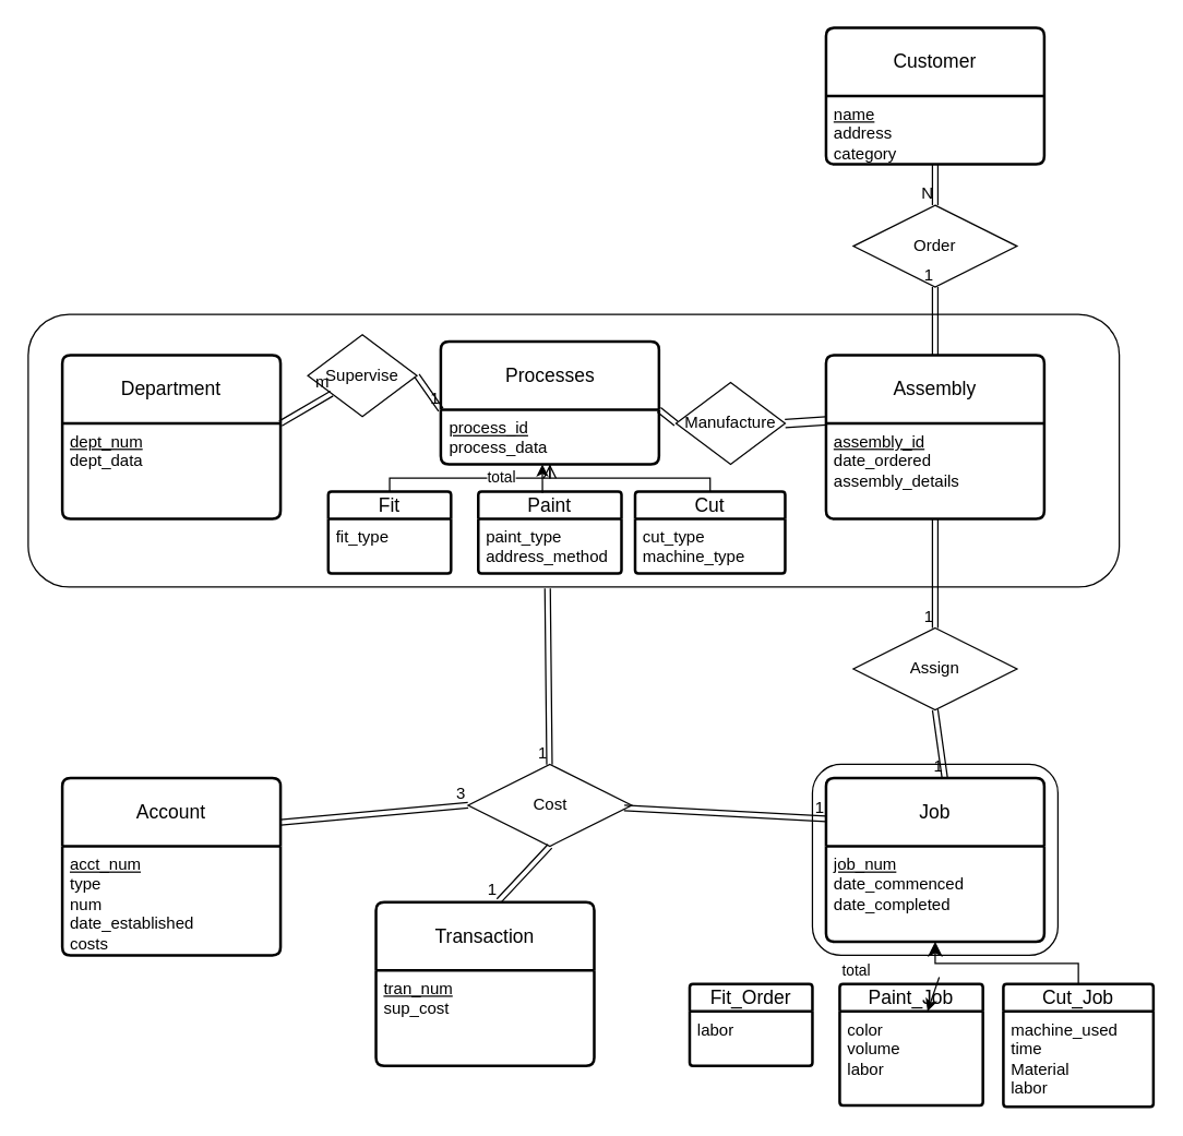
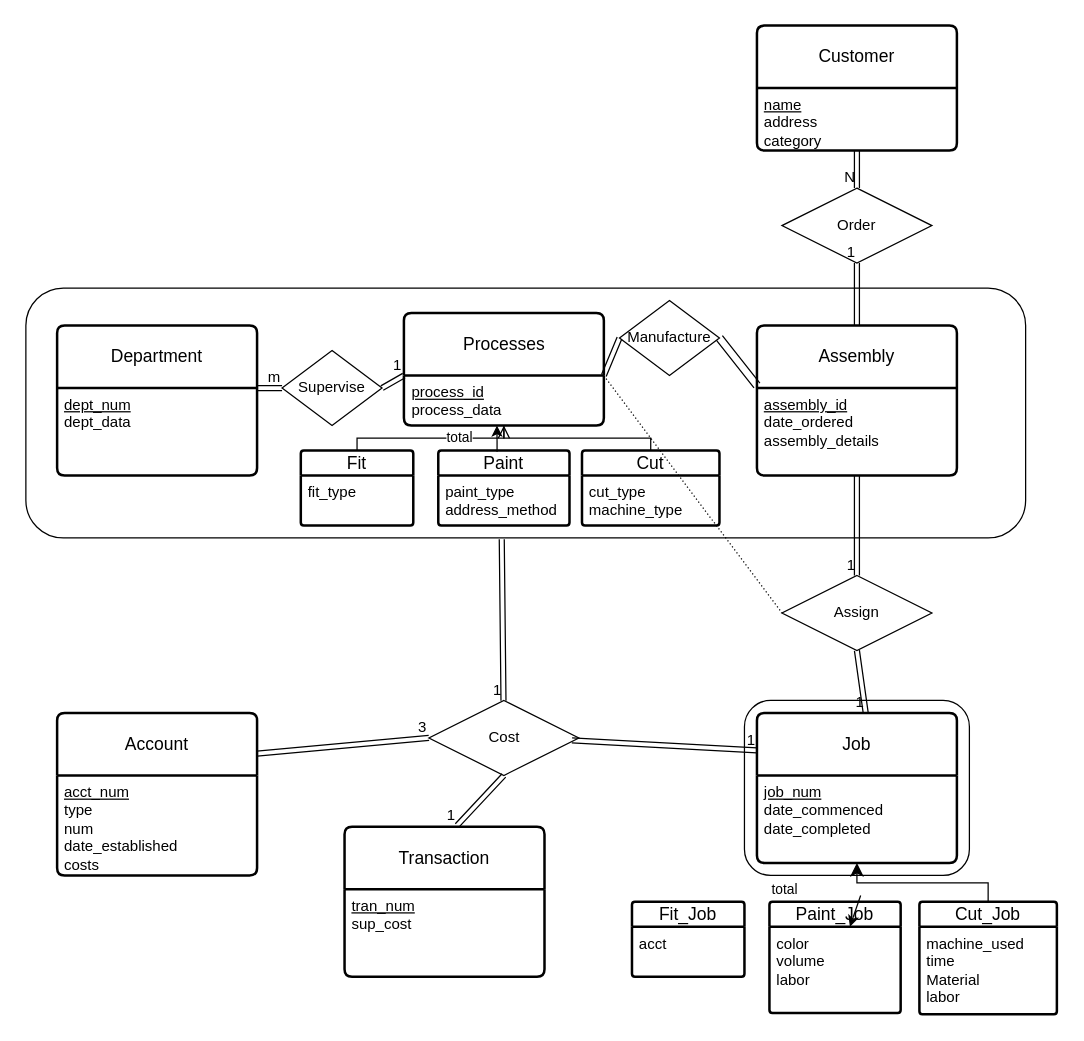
  <mxCell id="0" />
  <mxCell id="1" parent="0" />
  <mxCell id="2" value="" style="rounded=1;whiteSpace=wrap;html=1;" parent="1" vertex="1"><mxGeometry x="595" y="560" width="180" height="140" as="geometry" /></mxCell>
  <mxCell id="3" value="" style="rounded=1;whiteSpace=wrap;html=1;" parent="1" vertex="1"><mxGeometry x="20" y="230" width="800" height="200" as="geometry" /></mxCell>
  <mxCell id="4" value="Customer" style="swimlane;childLayout=stackLayout;horizontal=1;startSize=50;horizontalStack=0;rounded=1;fontSize=14;fontStyle=0;strokeWidth=2;resizeParent=0;resizeLast=1;shadow=0;dashed=0;align=center;arcSize=4;whiteSpace=wrap;html=1;" parent="1" vertex="1"><mxGeometry x="605" y="20" width="160" height="100" as="geometry" /></mxCell>
  <mxCell id="5" value="&lt;div&gt;&lt;u&gt;name&lt;/u&gt;&lt;/div&gt;&lt;div&gt;address&lt;/div&gt;&lt;div&gt;category&lt;br&gt;&lt;/div&gt;" style="align=left;strokeColor=none;fillColor=none;spacingLeft=4;fontSize=12;verticalAlign=top;resizable=0;rotatable=0;part=1;html=1;" parent="4" vertex="1"><mxGeometry y="50" width="160" height="50" as="geometry" /></mxCell>
  <mxCell id="6" style="edgeStyle=orthogonalEdgeStyle;rounded=0;orthogonalLoop=1;jettySize=auto;html=1;exitX=0.5;exitY=1;exitDx=0;exitDy=0;" parent="4" source="5" target="5" edge="1"><mxGeometry relative="1" as="geometry" /></mxCell>
  <mxCell id="7" value="Order" style="shape=rhombus;perimeter=rhombusPerimeter;whiteSpace=wrap;html=1;align=center;" parent="1" vertex="1"><mxGeometry x="625" y="150" width="120" height="60" as="geometry" /></mxCell>
  <mxCell id="8" value="Assembly" style="swimlane;childLayout=stackLayout;horizontal=1;startSize=50;horizontalStack=0;rounded=1;fontSize=14;fontStyle=0;strokeWidth=2;resizeParent=0;resizeLast=1;shadow=0;dashed=0;align=center;arcSize=4;whiteSpace=wrap;html=1;" parent="1" vertex="1"><mxGeometry x="605" y="260" width="160" height="120" as="geometry" /></mxCell>
  <mxCell id="9" value="&lt;div&gt;&lt;u&gt;assembly_id&lt;/u&gt;&lt;/div&gt;&lt;div&gt;date_ordered&lt;/div&gt;&lt;div&gt;assembly_details&lt;br&gt;&lt;/div&gt;" style="align=left;strokeColor=none;fillColor=none;spacingLeft=4;fontSize=12;verticalAlign=top;resizable=0;rotatable=0;part=1;html=1;" parent="8" vertex="1"><mxGeometry y="50" width="160" height="70" as="geometry" /></mxCell>
  <mxCell id="10" value="Processes" style="swimlane;childLayout=stackLayout;horizontal=1;startSize=50;horizontalStack=0;rounded=1;fontSize=14;fontStyle=0;strokeWidth=2;resizeParent=0;resizeLast=1;shadow=0;dashed=0;align=center;arcSize=4;whiteSpace=wrap;html=1;" parent="1" vertex="1"><mxGeometry x="322.5" y="250" width="160" height="90" as="geometry" /></mxCell>
  <mxCell id="11" value="&lt;div&gt;&lt;u&gt;process_id&lt;br&gt;&lt;/u&gt;&lt;/div&gt;&lt;div&gt;process_data&lt;u&gt;&lt;br&gt;&lt;/u&gt;&lt;/div&gt;" style="align=left;strokeColor=none;fillColor=none;spacingLeft=4;fontSize=12;verticalAlign=top;resizable=0;rotatable=0;part=1;html=1;" parent="10" vertex="1"><mxGeometry y="50" width="160" height="40" as="geometry" /></mxCell>
- <mxCell id="12" value="Manufacture" style="shape=rhombus;perimeter=rhombusPerimeter;whiteSpace=wrap;html=1;align=center;" parent="1" vertex="1"><mxGeometry x="495" y="280" width="80" height="60" as="geometry" /></mxCell>
- <mxCell id="13" value="Supervise" style="shape=rhombus;perimeter=rhombusPerimeter;whiteSpace=wrap;html=1;align=center;" parent="1" vertex="1"><mxGeometry x="225" y="245" width="80" height="60" as="geometry" /></mxCell>
+ <mxCell id="12" value="Manufacture" style="shape=rhombus;perimeter=rhombusPerimeter;whiteSpace=wrap;html=1;align=center;" parent="1" vertex="1"><mxGeometry x="495" y="240" width="80" height="60" as="geometry" /></mxCell>
+ <mxCell id="13" value="Supervise" style="shape=rhombus;perimeter=rhombusPerimeter;whiteSpace=wrap;html=1;align=center;" parent="1" vertex="1"><mxGeometry x="225" y="280" width="80" height="60" as="geometry" /></mxCell>
  <mxCell id="14" value="Department" style="swimlane;childLayout=stackLayout;horizontal=1;startSize=50;horizontalStack=0;rounded=1;fontSize=14;fontStyle=0;strokeWidth=2;resizeParent=0;resizeLast=1;shadow=0;dashed=0;align=center;arcSize=4;whiteSpace=wrap;html=1;" parent="1" vertex="1"><mxGeometry x="45" y="260" width="160" height="120" as="geometry" /></mxCell>
  <mxCell id="15" value="&lt;div&gt;&lt;u&gt;dept_num&lt;/u&gt;&lt;/div&gt;&lt;div&gt;dept_data&lt;br&gt;&lt;/div&gt;" style="align=left;strokeColor=none;fillColor=none;spacingLeft=4;fontSize=12;verticalAlign=top;resizable=0;rotatable=0;part=1;html=1;" parent="14" vertex="1"><mxGeometry y="50" width="160" height="70" as="geometry" /></mxCell>
  <mxCell id="16" value="Fit" style="swimlane;childLayout=stackLayout;horizontal=1;startSize=20;horizontalStack=0;rounded=1;fontSize=14;fontStyle=0;strokeWidth=2;resizeParent=0;resizeLast=1;shadow=0;dashed=0;align=center;arcSize=4;whiteSpace=wrap;html=1;" parent="1" vertex="1"><mxGeometry x="240" y="360" width="90" height="60" as="geometry"><mxRectangle x="210" y="10" width="60" height="50" as="alternateBounds" /></mxGeometry></mxCell>
  <mxCell id="17" value="fit_type" style="align=left;strokeColor=none;fillColor=none;spacingLeft=4;fontSize=12;verticalAlign=top;resizable=0;rotatable=0;part=1;html=1;" parent="16" vertex="1"><mxGeometry y="20" width="90" height="40" as="geometry" /></mxCell>
  <mxCell id="18" value="Paint" style="swimlane;childLayout=stackLayout;horizontal=1;startSize=20;horizontalStack=0;rounded=1;fontSize=14;fontStyle=0;strokeWidth=2;resizeParent=0;resizeLast=1;shadow=0;dashed=0;align=center;arcSize=4;whiteSpace=wrap;html=1;" parent="1" vertex="1"><mxGeometry x="350" y="360" width="105" height="60" as="geometry"><mxRectangle x="210" y="10" width="60" height="50" as="alternateBounds" /></mxGeometry></mxCell>
  <mxCell id="19" value="&lt;div&gt;paint_type&lt;/div&gt;&lt;div&gt;address_method&lt;/div&gt;&lt;div&gt;&lt;br&gt;&lt;/div&gt;" style="align=left;strokeColor=none;fillColor=none;spacingLeft=4;fontSize=12;verticalAlign=top;resizable=0;rotatable=0;part=1;html=1;" parent="18" vertex="1"><mxGeometry y="20" width="105" height="40" as="geometry" /></mxCell>
  <mxCell id="20" value="Cut" style="swimlane;childLayout=stackLayout;horizontal=1;startSize=20;horizontalStack=0;rounded=1;fontSize=14;fontStyle=0;strokeWidth=2;resizeParent=0;resizeLast=1;shadow=0;dashed=0;align=center;arcSize=4;whiteSpace=wrap;html=1;" parent="1" vertex="1"><mxGeometry x="465" y="360" width="110" height="60" as="geometry"><mxRectangle x="210" y="10" width="60" height="50" as="alternateBounds" /></mxGeometry></mxCell>
  <mxCell id="21" value="&lt;div&gt;cut_type&lt;/div&gt;&lt;div&gt;machine_type&lt;br&gt;&lt;/div&gt;" style="align=left;strokeColor=none;fillColor=none;spacingLeft=4;fontSize=12;verticalAlign=top;resizable=0;rotatable=0;part=1;html=1;" parent="20" vertex="1"><mxGeometry y="20" width="110" height="40" as="geometry" /></mxCell>
  <mxCell id="22" value="" style="edgeStyle=elbowEdgeStyle;elbow=vertical;endArrow=open;html=1;curved=0;rounded=0;endSize=8;startSize=8;exitX=0.5;exitY=0;exitDx=0;exitDy=0;entryX=0.5;entryY=1;entryDx=0;entryDy=0;" parent="1" source="16" target="11" edge="1"><mxGeometry width="50" height="50" relative="1" as="geometry"><mxPoint x="395" y="190" as="sourcePoint" /><mxPoint x="445" y="140" as="targetPoint" /></mxGeometry></mxCell>
  <mxCell id="23" value="total" style="edgeLabel;html=1;align=center;verticalAlign=middle;resizable=0;points=[];" parent="22" vertex="1" connectable="0"><mxGeometry x="0.323" y="1" relative="1" as="geometry"><mxPoint as="offset" /></mxGeometry></mxCell>
  <mxCell id="24" value="" style="edgeStyle=elbowEdgeStyle;elbow=vertical;endArrow=none;html=1;curved=0;rounded=0;endSize=8;startSize=8;exitX=0.5;exitY=0;exitDx=0;exitDy=0;entryX=0.5;entryY=1;entryDx=0;entryDy=0;" parent="1" source="20" target="10" edge="1"><mxGeometry width="50" height="50" relative="1" as="geometry"><mxPoint x="395" y="190" as="sourcePoint" /><mxPoint x="445" y="140" as="targetPoint" /></mxGeometry></mxCell>
  <mxCell id="25" value="" style="endArrow=classic;html=1;rounded=0;exitX=0.448;exitY=0.017;exitDx=0;exitDy=0;exitPerimeter=0;" parent="1" source="18" edge="1"><mxGeometry width="50" height="50" relative="1" as="geometry"><mxPoint x="395" y="190" as="sourcePoint" /><mxPoint x="397" y="340" as="targetPoint" /></mxGeometry></mxCell>
  <mxCell id="26" value="" style="shape=link;html=1;rounded=0;exitX=1;exitY=0.5;exitDx=0;exitDy=0;entryX=0;entryY=0;entryDx=0;entryDy=0;" parent="1" source="13" target="11" edge="1"><mxGeometry relative="1" as="geometry"><mxPoint x="335" y="170" as="sourcePoint" /><mxPoint x="495" y="170" as="targetPoint" /></mxGeometry></mxCell>
  <mxCell id="27" value="1" style="resizable=0;html=1;whiteSpace=wrap;align=right;verticalAlign=bottom;" parent="26" connectable="0" vertex="1"><mxGeometry x="1" relative="1" as="geometry" /></mxCell>
  <mxCell id="28" value="" style="shape=link;html=1;rounded=0;exitX=1;exitY=0;exitDx=0;exitDy=0;entryX=0;entryY=0.5;entryDx=0;entryDy=0;" parent="1" source="11" target="12" edge="1"><mxGeometry relative="1" as="geometry"><mxPoint x="335" y="170" as="sourcePoint" /><mxPoint x="495" y="170" as="targetPoint" /></mxGeometry></mxCell>
  <mxCell id="29" value="" style="resizable=0;html=1;whiteSpace=wrap;align=right;verticalAlign=bottom;" parent="28" connectable="0" vertex="1"><mxGeometry x="1" relative="1" as="geometry" /></mxCell>
  <mxCell id="30" value="" style="shape=link;html=1;rounded=0;exitX=1;exitY=0;exitDx=0;exitDy=0;" parent="1" source="15" target="13" edge="1"><mxGeometry relative="1" as="geometry"><mxPoint x="335" y="170" as="sourcePoint" /><mxPoint x="495" y="170" as="targetPoint" /></mxGeometry></mxCell>
  <mxCell id="31" value="m" style="resizable=0;html=1;whiteSpace=wrap;align=right;verticalAlign=bottom;" parent="30" connectable="0" vertex="1"><mxGeometry x="1" relative="1" as="geometry" /></mxCell>
  <mxCell id="32" value="" style="shape=link;html=1;rounded=0;exitX=1;exitY=0.5;exitDx=0;exitDy=0;width=6;entryX=0;entryY=0.4;entryDx=0;entryDy=0;entryPerimeter=0;" parent="1" source="12" target="8" edge="1"><mxGeometry relative="1" as="geometry"><mxPoint x="215" y="320" as="sourcePoint" /><mxPoint x="235" y="320" as="targetPoint" /></mxGeometry></mxCell>
  <mxCell id="33" value="" style="shape=link;html=1;rounded=0;exitX=0.5;exitY=1;exitDx=0;exitDy=0;" parent="1" source="5" target="7" edge="1"><mxGeometry relative="1" as="geometry"><mxPoint x="335" y="260" as="sourcePoint" /><mxPoint x="495" y="260" as="targetPoint" /></mxGeometry></mxCell>
  <mxCell id="34" value="N" style="resizable=0;html=1;whiteSpace=wrap;align=right;verticalAlign=bottom;" parent="33" connectable="0" vertex="1"><mxGeometry x="1" relative="1" as="geometry" /></mxCell>
  <mxCell id="35" value="" style="shape=link;html=1;rounded=0;entryX=0.5;entryY=1;entryDx=0;entryDy=0;exitX=0.5;exitY=0;exitDx=0;exitDy=0;" parent="1" source="8" target="7" edge="1"><mxGeometry relative="1" as="geometry"><mxPoint x="335" y="260" as="sourcePoint" /><mxPoint x="495" y="260" as="targetPoint" /></mxGeometry></mxCell>
  <mxCell id="36" value="1" style="resizable=0;html=1;whiteSpace=wrap;align=right;verticalAlign=bottom;" parent="35" connectable="0" vertex="1"><mxGeometry x="1" relative="1" as="geometry" /></mxCell>
  <mxCell id="37" value="Account" style="swimlane;childLayout=stackLayout;horizontal=1;startSize=50;horizontalStack=0;rounded=1;fontSize=14;fontStyle=0;strokeWidth=2;resizeParent=0;resizeLast=1;shadow=0;dashed=0;align=center;arcSize=4;whiteSpace=wrap;html=1;" parent="1" vertex="1"><mxGeometry x="45" y="570" width="160" height="130" as="geometry" /></mxCell>
  <mxCell id="38" value="&lt;div&gt;&lt;u&gt;acct_num&lt;/u&gt;&lt;/div&gt;&lt;div&gt;type&lt;/div&gt;&lt;div&gt;num&lt;br&gt;&lt;/div&gt;&lt;div&gt;date_established&lt;/div&gt;&lt;div&gt;costs&lt;br&gt;&lt;/div&gt;" style="align=left;strokeColor=none;fillColor=none;spacingLeft=4;fontSize=12;verticalAlign=top;resizable=0;rotatable=0;part=1;html=1;" parent="37" vertex="1"><mxGeometry y="50" width="160" height="80" as="geometry" /></mxCell>
  <mxCell id="39" value="Job" style="swimlane;childLayout=stackLayout;horizontal=1;startSize=50;horizontalStack=0;rounded=1;fontSize=14;fontStyle=0;strokeWidth=2;resizeParent=0;resizeLast=1;shadow=0;dashed=0;align=center;arcSize=4;whiteSpace=wrap;html=1;" parent="1" vertex="1"><mxGeometry x="605" y="570" width="160" height="120" as="geometry" /></mxCell>
  <mxCell id="40" value="&lt;div&gt;&lt;u&gt;job_num&lt;/u&gt;&lt;/div&gt;&lt;div&gt;date_commenced&lt;/div&gt;&lt;div&gt;date_completed&lt;br&gt;&lt;/div&gt;" style="align=left;strokeColor=none;fillColor=none;spacingLeft=4;fontSize=12;verticalAlign=top;resizable=0;rotatable=0;part=1;html=1;" parent="39" vertex="1"><mxGeometry y="50" width="160" height="70" as="geometry" /></mxCell>
  <mxCell id="41" value="Assign" style="shape=rhombus;perimeter=rhombusPerimeter;whiteSpace=wrap;html=1;align=center;" parent="1" vertex="1"><mxGeometry x="625" y="460" width="120" height="60" as="geometry" /></mxCell>
  <mxCell id="42" value="" style="shape=link;html=1;rounded=0;entryX=0.5;entryY=0;entryDx=0;entryDy=0;exitX=0.5;exitY=1;exitDx=0;exitDy=0;" parent="1" source="9" target="41" edge="1"><mxGeometry relative="1" as="geometry"><mxPoint x="335" y="470" as="sourcePoint" /><mxPoint x="495" y="470" as="targetPoint" /></mxGeometry></mxCell>
  <mxCell id="43" value="1" style="resizable=0;html=1;whiteSpace=wrap;align=right;verticalAlign=bottom;" parent="42" connectable="0" vertex="1"><mxGeometry x="1" relative="1" as="geometry" /></mxCell>
+ <mxCell id="44" value="" style="endArrow=none;html=1;rounded=0;dashed=1;dashPattern=1 2;exitX=1;exitY=0;exitDx=0;exitDy=0;entryX=0;entryY=0.5;entryDx=0;entryDy=0;" parent="1" source="11" target="41" edge="1"><mxGeometry relative="1" as="geometry"><mxPoint x="335" y="470" as="sourcePoint" /><mxPoint x="495" y="470" as="targetPoint" /></mxGeometry></mxCell>
+ <mxCell id="45" value="" style="resizable=0;html=1;whiteSpace=wrap;align=right;verticalAlign=bottom;" parent="44" connectable="0" vertex="1"><mxGeometry x="1" relative="1" as="geometry" /></mxCell>
  <mxCell id="46" value="" style="shape=link;html=1;rounded=0;entryX=0.544;entryY=0;entryDx=0;entryDy=0;entryPerimeter=0;exitX=0.5;exitY=1;exitDx=0;exitDy=0;" parent="1" source="41" target="39" edge="1"><mxGeometry relative="1" as="geometry"><mxPoint x="335" y="470" as="sourcePoint" /><mxPoint x="495" y="470" as="targetPoint" /></mxGeometry></mxCell>
  <mxCell id="47" value="1" style="resizable=0;html=1;whiteSpace=wrap;align=right;verticalAlign=bottom;" parent="46" connectable="0" vertex="1"><mxGeometry x="1" relative="1" as="geometry" /></mxCell>
- <mxCell id="48" value="Fit_Order" style="swimlane;childLayout=stackLayout;horizontal=1;startSize=20;horizontalStack=0;rounded=1;fontSize=14;fontStyle=0;strokeWidth=2;resizeParent=0;resizeLast=1;shadow=0;dashed=0;align=center;arcSize=4;whiteSpace=wrap;html=1;" parent="1" vertex="1"><mxGeometry x="505" y="721" width="90" height="60" as="geometry"><mxRectangle x="210" y="10" width="60" height="50" as="alternateBounds" /></mxGeometry></mxCell>
- <mxCell id="49" value="labor" style="align=left;strokeColor=none;fillColor=none;spacingLeft=4;fontSize=12;verticalAlign=top;resizable=0;rotatable=0;part=1;html=1;" parent="48" vertex="1"><mxGeometry y="20" width="90" height="40" as="geometry" /></mxCell>
+ <mxCell id="48" value="Fit_Job" style="swimlane;childLayout=stackLayout;horizontal=1;startSize=20;horizontalStack=0;rounded=1;fontSize=14;fontStyle=0;strokeWidth=2;resizeParent=0;resizeLast=1;shadow=0;dashed=0;align=center;arcSize=4;whiteSpace=wrap;html=1;" parent="1" vertex="1"><mxGeometry x="505" y="721" width="90" height="60" as="geometry"><mxRectangle x="210" y="10" width="60" height="50" as="alternateBounds" /></mxGeometry></mxCell>
+ <mxCell id="49" value="acct" style="align=left;strokeColor=none;fillColor=none;spacingLeft=4;fontSize=12;verticalAlign=top;resizable=0;rotatable=0;part=1;html=1;" parent="48" vertex="1"><mxGeometry y="20" width="90" height="40" as="geometry" /></mxCell>
  <mxCell id="50" value="Paint_Job" style="swimlane;childLayout=stackLayout;horizontal=1;startSize=20;horizontalStack=0;rounded=1;fontSize=14;fontStyle=0;strokeWidth=2;resizeParent=0;resizeLast=1;shadow=0;dashed=0;align=center;arcSize=4;whiteSpace=wrap;html=1;" parent="1" vertex="1"><mxGeometry x="615" y="721" width="105" height="89" as="geometry"><mxRectangle x="210" y="10" width="60" height="50" as="alternateBounds" /></mxGeometry></mxCell>
  <mxCell id="51" value="&lt;div&gt;color&lt;/div&gt;&lt;div&gt;volume&lt;/div&gt;&lt;div&gt;labor&lt;br&gt;&lt;/div&gt;" style="align=left;strokeColor=none;fillColor=none;spacingLeft=4;fontSize=12;verticalAlign=top;resizable=0;rotatable=0;part=1;html=1;" parent="50" vertex="1"><mxGeometry y="20" width="105" height="69" as="geometry" /></mxCell>
  <mxCell id="52" value="Cut_Job" style="swimlane;childLayout=stackLayout;horizontal=1;startSize=20;horizontalStack=0;rounded=1;fontSize=14;fontStyle=0;strokeWidth=2;resizeParent=0;resizeLast=1;shadow=0;dashed=0;align=center;arcSize=4;whiteSpace=wrap;html=1;" parent="1" vertex="1"><mxGeometry x="735" y="721" width="110" height="90" as="geometry"><mxRectangle x="740" y="730" width="60" height="50" as="alternateBounds" /></mxGeometry></mxCell>
  <mxCell id="53" value="&lt;div&gt;machine_used&lt;/div&gt;&lt;div&gt;time&lt;/div&gt;&lt;div&gt;Material&lt;/div&gt;&lt;div&gt;labor&lt;br&gt;&lt;/div&gt;" style="align=left;strokeColor=none;fillColor=none;spacingLeft=4;fontSize=12;verticalAlign=top;resizable=0;rotatable=0;part=1;html=1;" parent="52" vertex="1"><mxGeometry y="20" width="110" height="70" as="geometry" /></mxCell>
  <mxCell id="54" value="total" style="edgeLabel;html=1;align=center;verticalAlign=middle;resizable=0;points=[];" parent="1" vertex="1" connectable="0"><mxGeometry x="626" y="710" as="geometry" /></mxCell>
  <mxCell id="55" value="Cost" style="shape=rhombus;perimeter=rhombusPerimeter;whiteSpace=wrap;html=1;align=center;" parent="1" vertex="1"><mxGeometry x="342.5" y="560" width="120" height="60" as="geometry" /></mxCell>
  <mxCell id="56" value="" style="shape=link;html=1;rounded=0;exitX=0.476;exitY=1.005;exitDx=0;exitDy=0;exitPerimeter=0;" parent="1" source="3" target="55" edge="1"><mxGeometry relative="1" as="geometry"><mxPoint x="335" y="590" as="sourcePoint" /><mxPoint x="495" y="590" as="targetPoint" /></mxGeometry></mxCell>
  <mxCell id="57" value="1" style="resizable=0;html=1;whiteSpace=wrap;align=right;verticalAlign=bottom;" parent="56" connectable="0" vertex="1"><mxGeometry x="1" relative="1" as="geometry" /></mxCell>
  <mxCell id="58" value="" style="shape=link;html=1;rounded=0;entryX=0;entryY=0.25;entryDx=0;entryDy=0;exitX=0.954;exitY=0.533;exitDx=0;exitDy=0;exitPerimeter=0;" parent="1" source="55" target="39" edge="1"><mxGeometry relative="1" as="geometry"><mxPoint x="335" y="590" as="sourcePoint" /><mxPoint x="495" y="590" as="targetPoint" /></mxGeometry></mxCell>
  <mxCell id="59" value="1" style="resizable=0;html=1;whiteSpace=wrap;align=right;verticalAlign=bottom;" parent="58" connectable="0" vertex="1"><mxGeometry x="1" relative="1" as="geometry" /></mxCell>
  <mxCell id="60" value="" style="shape=link;html=1;rounded=0;exitX=1;exitY=0.25;exitDx=0;exitDy=0;entryX=0;entryY=0.5;entryDx=0;entryDy=0;" parent="1" source="37" target="55" edge="1"><mxGeometry relative="1" as="geometry"><mxPoint x="335" y="590" as="sourcePoint" /><mxPoint x="495" y="590" as="targetPoint" /></mxGeometry></mxCell>
  <mxCell id="61" value="3" style="resizable=0;html=1;whiteSpace=wrap;align=right;verticalAlign=bottom;" parent="60" connectable="0" vertex="1"><mxGeometry x="1" relative="1" as="geometry" /></mxCell>
  <mxCell id="62" value="Transaction" style="swimlane;childLayout=stackLayout;horizontal=1;startSize=50;horizontalStack=0;rounded=1;fontSize=14;fontStyle=0;strokeWidth=2;resizeParent=0;resizeLast=1;shadow=0;dashed=0;align=center;arcSize=4;whiteSpace=wrap;html=1;" parent="1" vertex="1"><mxGeometry x="275" y="661" width="160" height="120" as="geometry" /></mxCell>
  <mxCell id="63" value="&lt;div&gt;&lt;u&gt;tran_num&lt;/u&gt;&lt;/div&gt;&lt;div&gt;sup_cost&lt;br&gt;&lt;/div&gt;" style="align=left;strokeColor=none;fillColor=none;spacingLeft=4;fontSize=12;verticalAlign=top;resizable=0;rotatable=0;part=1;html=1;" parent="62" vertex="1"><mxGeometry y="50" width="160" height="70" as="geometry" /></mxCell>
  <mxCell id="64" value="" style="shape=link;html=1;rounded=0;exitX=0.5;exitY=1;exitDx=0;exitDy=0;entryX=0.563;entryY=-0.008;entryDx=0;entryDy=0;entryPerimeter=0;" parent="1" source="55" target="62" edge="1"><mxGeometry relative="1" as="geometry"><mxPoint x="335" y="590" as="sourcePoint" /><mxPoint x="495" y="590" as="targetPoint" /></mxGeometry></mxCell>
  <mxCell id="65" value="1" style="resizable=0;html=1;whiteSpace=wrap;align=right;verticalAlign=bottom;" parent="64" connectable="0" vertex="1"><mxGeometry x="1" relative="1" as="geometry" /></mxCell>
  <mxCell id="66" value="" style="edgeStyle=elbowEdgeStyle;elbow=vertical;endArrow=classic;html=1;curved=0;rounded=0;endSize=8;startSize=8;exitX=0.5;exitY=0;exitDx=0;exitDy=0;entryX=0.5;entryY=1;entryDx=0;entryDy=0;" parent="1" source="52" target="40" edge="1"><mxGeometry width="50" height="50" relative="1" as="geometry"><mxPoint x="395" y="580" as="sourcePoint" /><mxPoint x="445" y="530" as="targetPoint" /></mxGeometry></mxCell>
  <mxCell id="67" value="" style="endArrow=classic;html=1;rounded=0;exitX=0.695;exitY=-0.056;exitDx=0;exitDy=0;exitPerimeter=0;" parent="1" source="50" target="51" edge="1"><mxGeometry width="50" height="50" relative="1" as="geometry"><mxPoint x="395" y="580" as="sourcePoint" /><mxPoint x="445" y="530" as="targetPoint" /></mxGeometry></mxCell>
